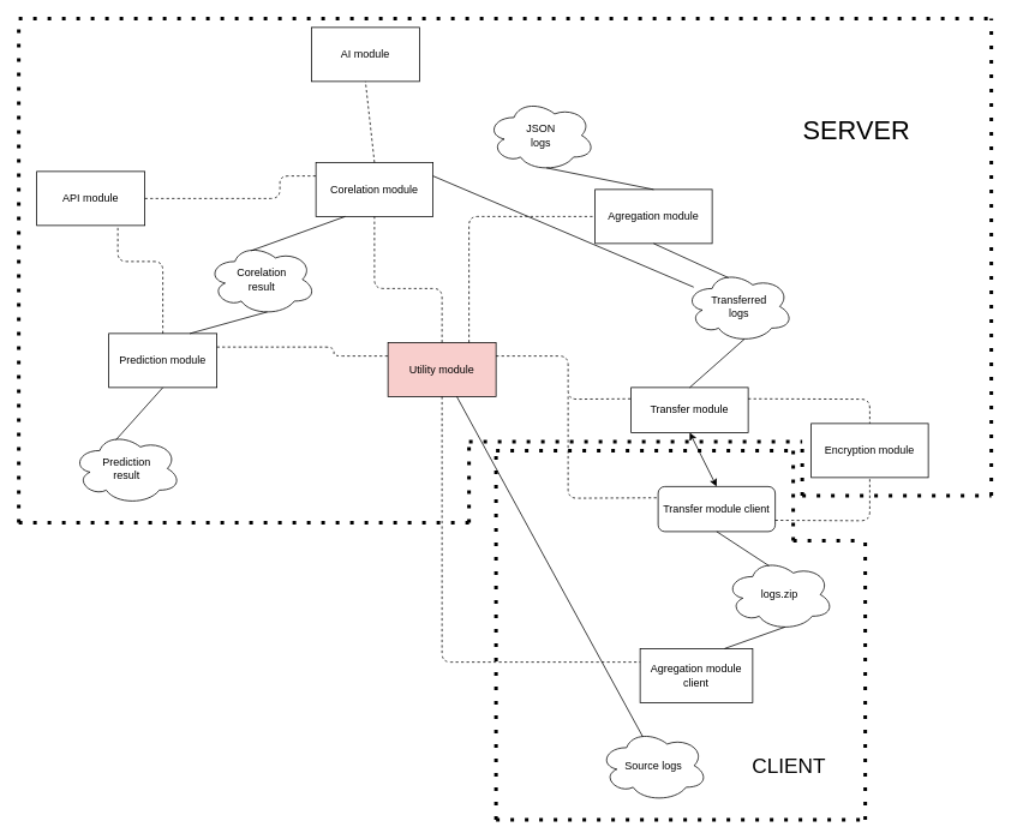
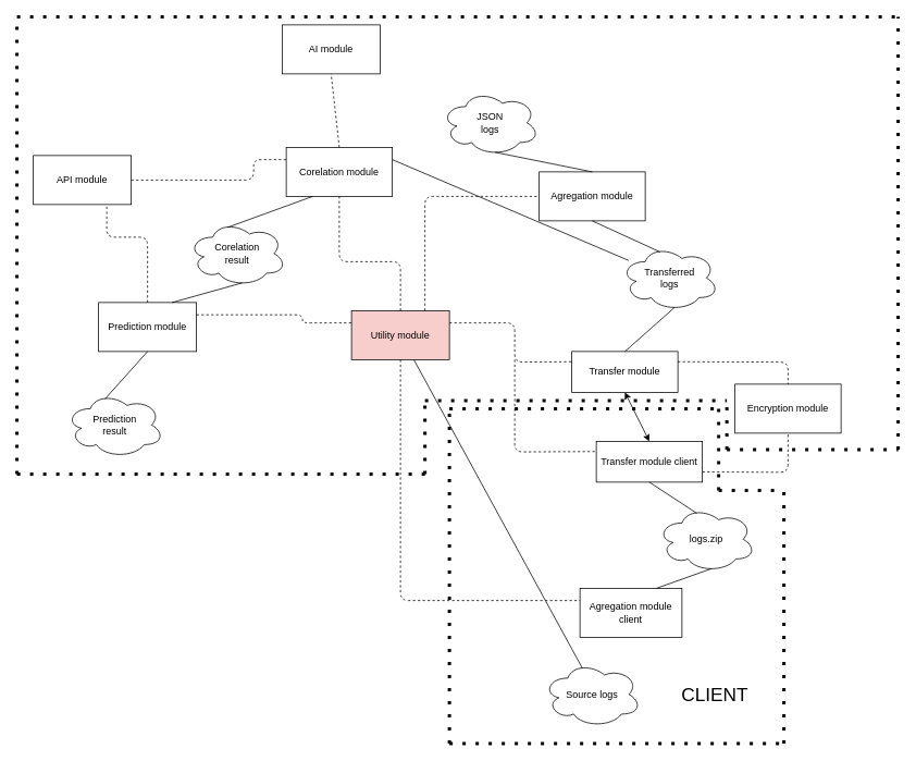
  <mxCell id="0" />
  <mxCell id="1" parent="0" />
  <mxCell id="2" value="Transfer module" style="rounded=0;whiteSpace=wrap;html=1;" vertex="1" parent="1"><mxGeometry x="700" y="430" width="130" height="50" as="geometry" /></mxCell>
- <mxCell id="3" value="Transfer module client" style="whiteSpace=wrap;html=1;rounded=1;" vertex="1" parent="1"><mxGeometry x="730" y="540" width="130" height="50" as="geometry" /></mxCell>
+ <mxCell id="3" value="Transfer module client" style="rounded=0;whiteSpace=wrap;html=1;" vertex="1" parent="1"><mxGeometry x="730" y="540" width="130" height="50" as="geometry" /></mxCell>
  <mxCell id="4" value="&lt;div&gt;logs.zip&lt;/div&gt;" style="ellipse;shape=cloud;whiteSpace=wrap;html=1;" vertex="1" parent="1"><mxGeometry x="805" y="620" width="120" height="80" as="geometry" /></mxCell>
  <mxCell id="5" value="&lt;div&gt;Agregation module client&lt;/div&gt;" style="rounded=0;whiteSpace=wrap;html=1;" vertex="1" parent="1"><mxGeometry x="710" y="720" width="125" height="60" as="geometry" /></mxCell>
  <mxCell id="6" value="Source logs" style="ellipse;shape=cloud;whiteSpace=wrap;html=1;" vertex="1" parent="1"><mxGeometry x="665" y="810" width="120" height="80" as="geometry" /></mxCell>
  <mxCell id="7" value="&lt;div&gt;Transferred&lt;/div&gt;&lt;div&gt;logs&lt;br&gt;&lt;/div&gt;" style="ellipse;shape=cloud;whiteSpace=wrap;html=1;" vertex="1" parent="1"><mxGeometry x="760" y="300" width="120" height="80" as="geometry" /></mxCell>
  <mxCell id="8" value="Agregation module" style="rounded=0;whiteSpace=wrap;html=1;" vertex="1" parent="1"><mxGeometry x="660" y="210" width="130" height="60" as="geometry" /></mxCell>
  <mxCell id="9" value="&lt;div&gt;JSON&lt;/div&gt;&lt;div&gt;logs&lt;br&gt;&lt;/div&gt;" style="ellipse;shape=cloud;whiteSpace=wrap;html=1;" vertex="1" parent="1"><mxGeometry x="540" y="110" width="120" height="80" as="geometry" /></mxCell>
  <mxCell id="10" value="Corelation module" style="rounded=0;whiteSpace=wrap;html=1;" vertex="1" parent="1"><mxGeometry x="350" y="180" width="130" height="60" as="geometry" /></mxCell>
  <mxCell id="11" value="&lt;div&gt;Corelation&lt;/div&gt;&lt;div&gt;result&lt;br&gt;&lt;/div&gt;" style="ellipse;shape=cloud;whiteSpace=wrap;html=1;" vertex="1" parent="1"><mxGeometry x="230" y="270" width="120" height="80" as="geometry" /></mxCell>
  <mxCell id="12" value="&lt;div&gt;Prediction module&lt;br&gt;&lt;/div&gt;" style="rounded=0;whiteSpace=wrap;html=1;" vertex="1" parent="1"><mxGeometry x="120" y="370" width="120" height="60" as="geometry" /></mxCell>
  <mxCell id="13" value="&lt;div&gt;Prediction&lt;/div&gt;&lt;div&gt;result&lt;br&gt;&lt;/div&gt;" style="ellipse;shape=cloud;whiteSpace=wrap;html=1;" vertex="1" parent="1"><mxGeometry x="80" y="480" width="120" height="80" as="geometry" /></mxCell>
  <mxCell id="14" value="Utility module" style="rounded=0;whiteSpace=wrap;html=1;fillColor=#f8cecc;" vertex="1" parent="1"><mxGeometry x="430" y="380" width="120" height="60" as="geometry" /></mxCell>
  <mxCell id="15" value="API module" style="rounded=0;whiteSpace=wrap;html=1;" vertex="1" parent="1"><mxGeometry x="40" y="190" width="120" height="60" as="geometry" /></mxCell>
  <mxCell id="16" value="AI module" style="rounded=0;whiteSpace=wrap;html=1;" vertex="1" parent="1"><mxGeometry x="345" y="30" width="120" height="60" as="geometry" /></mxCell>
  <mxCell id="17" value="Encryption module" style="rounded=0;whiteSpace=wrap;html=1;" vertex="1" parent="1"><mxGeometry x="900" y="470" width="130" height="60" as="geometry" /></mxCell>
  <mxCell id="18" value="" style="endArrow=none;html=1;exitX=0.4;exitY=0.1;exitDx=0;exitDy=0;exitPerimeter=0;" edge="1" parent="1" source="6" target="14"><mxGeometry width="50" height="50" relative="1" as="geometry"><mxPoint x="580" y="840" as="sourcePoint" /><mxPoint x="630" y="790" as="targetPoint" /></mxGeometry></mxCell>
  <mxCell id="19" value="" style="endArrow=none;html=1;exitX=0.75;exitY=0;exitDx=0;exitDy=0;entryX=0.55;entryY=0.95;entryDx=0;entryDy=0;entryPerimeter=0;" edge="1" parent="1" source="5" target="4"><mxGeometry width="50" height="50" relative="1" as="geometry"><mxPoint x="920" y="810" as="sourcePoint" /><mxPoint x="970" y="760" as="targetPoint" /></mxGeometry></mxCell>
  <mxCell id="20" value="" style="endArrow=none;html=1;entryX=0.5;entryY=1;entryDx=0;entryDy=0;exitX=0.4;exitY=0.1;exitDx=0;exitDy=0;exitPerimeter=0;" edge="1" parent="1" source="4" target="3"><mxGeometry width="50" height="50" relative="1" as="geometry"><mxPoint x="660" y="640" as="sourcePoint" /><mxPoint x="710" y="590" as="targetPoint" /></mxGeometry></mxCell>
  <mxCell id="21" value="" style="endArrow=classic;startArrow=classic;html=1;entryX=0.5;entryY=1;entryDx=0;entryDy=0;exitX=0.5;exitY=0;exitDx=0;exitDy=0;" edge="1" parent="1" source="3" target="2"><mxGeometry width="50" height="50" relative="1" as="geometry"><mxPoint x="620" y="590" as="sourcePoint" /><mxPoint x="670" y="540" as="targetPoint" /></mxGeometry></mxCell>
  <mxCell id="22" value="" style="endArrow=none;html=1;exitX=0.5;exitY=0;exitDx=0;exitDy=0;entryX=0.55;entryY=0.95;entryDx=0;entryDy=0;entryPerimeter=0;" edge="1" parent="1" source="2" target="7"><mxGeometry width="50" height="50" relative="1" as="geometry"><mxPoint x="930" y="410" as="sourcePoint" /><mxPoint x="980" y="360" as="targetPoint" /></mxGeometry></mxCell>
  <mxCell id="23" value="" style="endArrow=none;html=1;exitX=0.4;exitY=0.1;exitDx=0;exitDy=0;exitPerimeter=0;entryX=0.5;entryY=1;entryDx=0;entryDy=0;" edge="1" parent="1" source="7" target="8"><mxGeometry width="50" height="50" relative="1" as="geometry"><mxPoint x="890" y="290" as="sourcePoint" /><mxPoint x="940" y="240" as="targetPoint" /></mxGeometry></mxCell>
  <mxCell id="24" value="" style="endArrow=none;html=1;exitX=0.5;exitY=0;exitDx=0;exitDy=0;entryX=0.55;entryY=0.95;entryDx=0;entryDy=0;entryPerimeter=0;" edge="1" parent="1" source="8" target="9"><mxGeometry width="50" height="50" relative="1" as="geometry"><mxPoint x="740" y="170" as="sourcePoint" /><mxPoint x="790" y="120" as="targetPoint" /></mxGeometry></mxCell>
  <mxCell id="25" value="" style="endArrow=none;html=1;exitX=1;exitY=0.25;exitDx=0;exitDy=0;" edge="1" parent="1" source="10" target="7"><mxGeometry width="50" height="50" relative="1" as="geometry"><mxPoint x="510" y="300" as="sourcePoint" /><mxPoint x="560" y="250" as="targetPoint" /></mxGeometry></mxCell>
  <mxCell id="26" value="" style="endArrow=none;html=1;entryX=0.25;entryY=1;entryDx=0;entryDy=0;exitX=0.4;exitY=0.1;exitDx=0;exitDy=0;exitPerimeter=0;" edge="1" parent="1" source="11" target="10"><mxGeometry width="50" height="50" relative="1" as="geometry"><mxPoint x="390" y="320" as="sourcePoint" /><mxPoint x="440" y="270" as="targetPoint" /></mxGeometry></mxCell>
  <mxCell id="27" value="" style="endArrow=none;html=1;entryX=0.55;entryY=0.95;entryDx=0;entryDy=0;entryPerimeter=0;exitX=0.75;exitY=0;exitDx=0;exitDy=0;" edge="1" parent="1" source="12" target="11"><mxGeometry width="50" height="50" relative="1" as="geometry"><mxPoint x="300" y="460" as="sourcePoint" /><mxPoint x="350" y="410" as="targetPoint" /></mxGeometry></mxCell>
  <mxCell id="28" value="" style="endArrow=none;html=1;entryX=0.5;entryY=1;entryDx=0;entryDy=0;exitX=0.4;exitY=0.1;exitDx=0;exitDy=0;exitPerimeter=0;" edge="1" parent="1" source="13" target="12"><mxGeometry width="50" height="50" relative="1" as="geometry"><mxPoint x="190" y="520" as="sourcePoint" /><mxPoint x="240" y="470" as="targetPoint" /></mxGeometry></mxCell>
  <mxCell id="29" value="" style="endArrow=none;dashed=1;html=1;entryX=0.5;entryY=1;entryDx=0;entryDy=0;exitX=0.5;exitY=0;exitDx=0;exitDy=0;" edge="1" parent="1" source="14" target="10"><mxGeometry width="50" height="50" relative="1" as="geometry"><mxPoint x="420" y="350" as="sourcePoint" /><mxPoint x="470" y="300" as="targetPoint" /><Array as="points"><mxPoint x="490" y="320" /><mxPoint x="415" y="320" /></Array></mxGeometry></mxCell>
  <mxCell id="30" value="" style="endArrow=none;dashed=1;html=1;entryX=0;entryY=0.25;entryDx=0;entryDy=0;exitX=1;exitY=0.25;exitDx=0;exitDy=0;" edge="1" parent="1" source="12" target="14"><mxGeometry width="50" height="50" relative="1" as="geometry"><mxPoint x="290" y="450" as="sourcePoint" /><mxPoint x="340" y="400" as="targetPoint" /><Array as="points"><mxPoint x="370" y="385" /><mxPoint x="370" y="395" /></Array></mxGeometry></mxCell>
  <mxCell id="31" value="" style="endArrow=none;dashed=1;html=1;exitX=0.75;exitY=0;exitDx=0;exitDy=0;entryX=0;entryY=0.5;entryDx=0;entryDy=0;" edge="1" parent="1" source="14" target="8"><mxGeometry width="50" height="50" relative="1" as="geometry"><mxPoint x="550" y="340" as="sourcePoint" /><mxPoint x="600" y="290" as="targetPoint" /><Array as="points"><mxPoint x="520" y="240" /></Array></mxGeometry></mxCell>
  <mxCell id="32" value="" style="endArrow=none;dashed=1;html=1;exitX=1;exitY=0.25;exitDx=0;exitDy=0;entryX=0;entryY=0.25;entryDx=0;entryDy=0;" edge="1" parent="1" source="14" target="2"><mxGeometry width="50" height="50" relative="1" as="geometry"><mxPoint x="560" y="410" as="sourcePoint" /><mxPoint x="610" y="360" as="targetPoint" /><Array as="points"><mxPoint x="630" y="395" /><mxPoint x="630" y="443" /></Array></mxGeometry></mxCell>
  <mxCell id="33" value="" style="endArrow=none;dashed=1;html=1;entryX=0;entryY=0.25;entryDx=0;entryDy=0;" edge="1" parent="1" target="3"><mxGeometry width="50" height="50" relative="1" as="geometry"><mxPoint x="630" y="440" as="sourcePoint" /><mxPoint x="640" y="530" as="targetPoint" /><Array as="points"><mxPoint x="630" y="553" /></Array></mxGeometry></mxCell>
  <mxCell id="34" value="" style="endArrow=none;dashed=1;html=1;entryX=0.5;entryY=1;entryDx=0;entryDy=0;exitX=0.5;exitY=0;exitDx=0;exitDy=0;" edge="1" parent="1" source="10" target="16"><mxGeometry width="50" height="50" relative="1" as="geometry"><mxPoint x="230" y="140" as="sourcePoint" /><mxPoint x="280" y="90" as="targetPoint" /></mxGeometry></mxCell>
  <mxCell id="35" value="" style="endArrow=none;dashed=1;html=1;entryX=0;entryY=0.25;entryDx=0;entryDy=0;exitX=1;exitY=0.5;exitDx=0;exitDy=0;" edge="1" parent="1" source="15" target="10"><mxGeometry width="50" height="50" relative="1" as="geometry"><mxPoint x="190" y="140" as="sourcePoint" /><mxPoint x="240" y="90" as="targetPoint" /><Array as="points"><mxPoint x="310" y="220" /><mxPoint x="310" y="195" /></Array></mxGeometry></mxCell>
  <mxCell id="36" value="" style="endArrow=none;dashed=1;html=1;entryX=0.75;entryY=1;entryDx=0;entryDy=0;" edge="1" parent="1" target="15"><mxGeometry width="50" height="50" relative="1" as="geometry"><mxPoint x="180" y="370" as="sourcePoint" /><mxPoint x="100" y="280" as="targetPoint" /><Array as="points"><mxPoint x="180" y="290" /><mxPoint x="130" y="290" /></Array></mxGeometry></mxCell>
  <mxCell id="37" value="" style="endArrow=none;dashed=1;html=1;entryX=0;entryY=0.25;entryDx=0;entryDy=0;exitX=0.5;exitY=1;exitDx=0;exitDy=0;" edge="1" parent="1" source="14" target="5"><mxGeometry width="50" height="50" relative="1" as="geometry"><mxPoint x="490" y="710" as="sourcePoint" /><mxPoint x="540" y="660" as="targetPoint" /><Array as="points"><mxPoint x="490" y="735" /></Array></mxGeometry></mxCell>
  <mxCell id="38" value="" style="endArrow=none;dashed=1;html=1;entryX=0.5;entryY=1;entryDx=0;entryDy=0;exitX=1;exitY=0.75;exitDx=0;exitDy=0;" edge="1" parent="1" source="3" target="17"><mxGeometry width="50" height="50" relative="1" as="geometry"><mxPoint x="940" y="600" as="sourcePoint" /><mxPoint x="990" y="550" as="targetPoint" /><Array as="points"><mxPoint x="965" y="578" /></Array></mxGeometry></mxCell>
  <mxCell id="39" value="" style="endArrow=none;dashed=1;html=1;entryX=0.5;entryY=0;entryDx=0;entryDy=0;exitX=1;exitY=0.25;exitDx=0;exitDy=0;" edge="1" parent="1" source="2" target="17"><mxGeometry width="50" height="50" relative="1" as="geometry"><mxPoint x="890" y="450" as="sourcePoint" /><mxPoint x="940" y="400" as="targetPoint" /><Array as="points"><mxPoint x="965" y="443" /></Array></mxGeometry></mxCell>
  <mxCell id="40" value="" style="endArrow=none;dashed=1;html=1;dashPattern=1 3;strokeWidth=4;" edge="1" parent="1"><mxGeometry width="50" height="50" relative="1" as="geometry"><mxPoint x="550" y="910" as="sourcePoint" /><mxPoint x="550" y="500" as="targetPoint" /></mxGeometry></mxCell>
  <mxCell id="41" value="" style="endArrow=none;dashed=1;html=1;dashPattern=1 3;strokeWidth=4;" edge="1" parent="1"><mxGeometry width="50" height="50" relative="1" as="geometry"><mxPoint x="550" y="910" as="sourcePoint" /><mxPoint x="960" y="910" as="targetPoint" /></mxGeometry></mxCell>
  <mxCell id="42" value="" style="endArrow=none;dashed=1;html=1;dashPattern=1 3;strokeWidth=4;" edge="1" parent="1"><mxGeometry width="50" height="50" relative="1" as="geometry"><mxPoint x="960" y="910" as="sourcePoint" /><mxPoint x="960" y="600" as="targetPoint" /></mxGeometry></mxCell>
  <mxCell id="43" value="" style="endArrow=none;dashed=1;html=1;dashPattern=1 3;strokeWidth=4;" edge="1" parent="1"><mxGeometry width="50" height="50" relative="1" as="geometry"><mxPoint x="880" y="600" as="sourcePoint" /><mxPoint x="960" y="600" as="targetPoint" /></mxGeometry></mxCell>
  <mxCell id="44" value="" style="endArrow=none;dashed=1;html=1;dashPattern=1 3;strokeWidth=4;" edge="1" parent="1"><mxGeometry width="50" height="50" relative="1" as="geometry"><mxPoint x="880" y="600" as="sourcePoint" /><mxPoint x="880" y="500" as="targetPoint" /></mxGeometry></mxCell>
  <mxCell id="45" value="" style="endArrow=none;dashed=1;html=1;dashPattern=1 3;strokeWidth=4;" edge="1" parent="1"><mxGeometry width="50" height="50" relative="1" as="geometry"><mxPoint x="550" y="500" as="sourcePoint" /><mxPoint x="880" y="500" as="targetPoint" /></mxGeometry></mxCell>
  <mxCell id="46" value="" style="endArrow=none;dashed=1;html=1;dashPattern=1 3;strokeWidth=4;" edge="1" parent="1"><mxGeometry width="50" height="50" relative="1" as="geometry"><mxPoint x="890" y="550" as="sourcePoint" /><mxPoint x="1100" y="550" as="targetPoint" /></mxGeometry></mxCell>
  <mxCell id="47" value="" style="endArrow=none;dashed=1;html=1;dashPattern=1 3;strokeWidth=4;" edge="1" parent="1"><mxGeometry width="50" height="50" relative="1" as="geometry"><mxPoint x="1100" y="550" as="sourcePoint" /><mxPoint x="1100" y="20" as="targetPoint" /></mxGeometry></mxCell>
  <mxCell id="48" value="" style="endArrow=none;dashed=1;html=1;dashPattern=1 3;strokeWidth=4;" edge="1" parent="1"><mxGeometry width="50" height="50" relative="1" as="geometry"><mxPoint x="20" y="20" as="sourcePoint" /><mxPoint x="1100" y="20" as="targetPoint" /></mxGeometry></mxCell>
  <mxCell id="49" value="" style="endArrow=none;dashed=1;html=1;dashPattern=1 3;strokeWidth=4;" edge="1" parent="1"><mxGeometry width="50" height="50" relative="1" as="geometry"><mxPoint x="20" y="580" as="sourcePoint" /><mxPoint x="20" y="20" as="targetPoint" /></mxGeometry></mxCell>
  <mxCell id="50" value="" style="endArrow=none;dashed=1;html=1;dashPattern=1 3;strokeWidth=4;" edge="1" parent="1"><mxGeometry width="50" height="50" relative="1" as="geometry"><mxPoint x="20" y="580" as="sourcePoint" /><mxPoint x="520" y="580" as="targetPoint" /></mxGeometry></mxCell>
  <mxCell id="51" value="" style="endArrow=none;dashed=1;html=1;dashPattern=1 3;strokeWidth=4;" edge="1" parent="1"><mxGeometry width="50" height="50" relative="1" as="geometry"><mxPoint x="520" y="580" as="sourcePoint" /><mxPoint x="520" y="490" as="targetPoint" /></mxGeometry></mxCell>
  <mxCell id="52" value="" style="endArrow=none;dashed=1;html=1;dashPattern=1 3;strokeWidth=4;" edge="1" parent="1"><mxGeometry width="50" height="50" relative="1" as="geometry"><mxPoint x="890" y="550" as="sourcePoint" /><mxPoint x="890" y="490" as="targetPoint" /></mxGeometry></mxCell>
  <mxCell id="53" value="" style="endArrow=none;dashed=1;html=1;dashPattern=1 3;strokeWidth=4;" edge="1" parent="1"><mxGeometry width="50" height="50" relative="1" as="geometry"><mxPoint x="520" y="490" as="sourcePoint" /><mxPoint x="890" y="490" as="targetPoint" /></mxGeometry></mxCell>
- <mxCell id="54" value="&lt;font style=&quot;font-size: 29px&quot;&gt;SERVER&lt;/font&gt;" style="text;html=1;align=center;verticalAlign=middle;resizable=0;points=[];autosize=1;" vertex="1" parent="1"><mxGeometry x="880" y="130" width="140" height="30" as="geometry" /></mxCell>
  <mxCell id="55" value="&lt;font style=&quot;font-size: 23px&quot;&gt;CLIENT&lt;/font&gt;" style="text;html=1;align=center;verticalAlign=middle;resizable=0;points=[];autosize=1;" vertex="1" parent="1"><mxGeometry x="820" y="840" width="110" height="20" as="geometry" /></mxCell>
